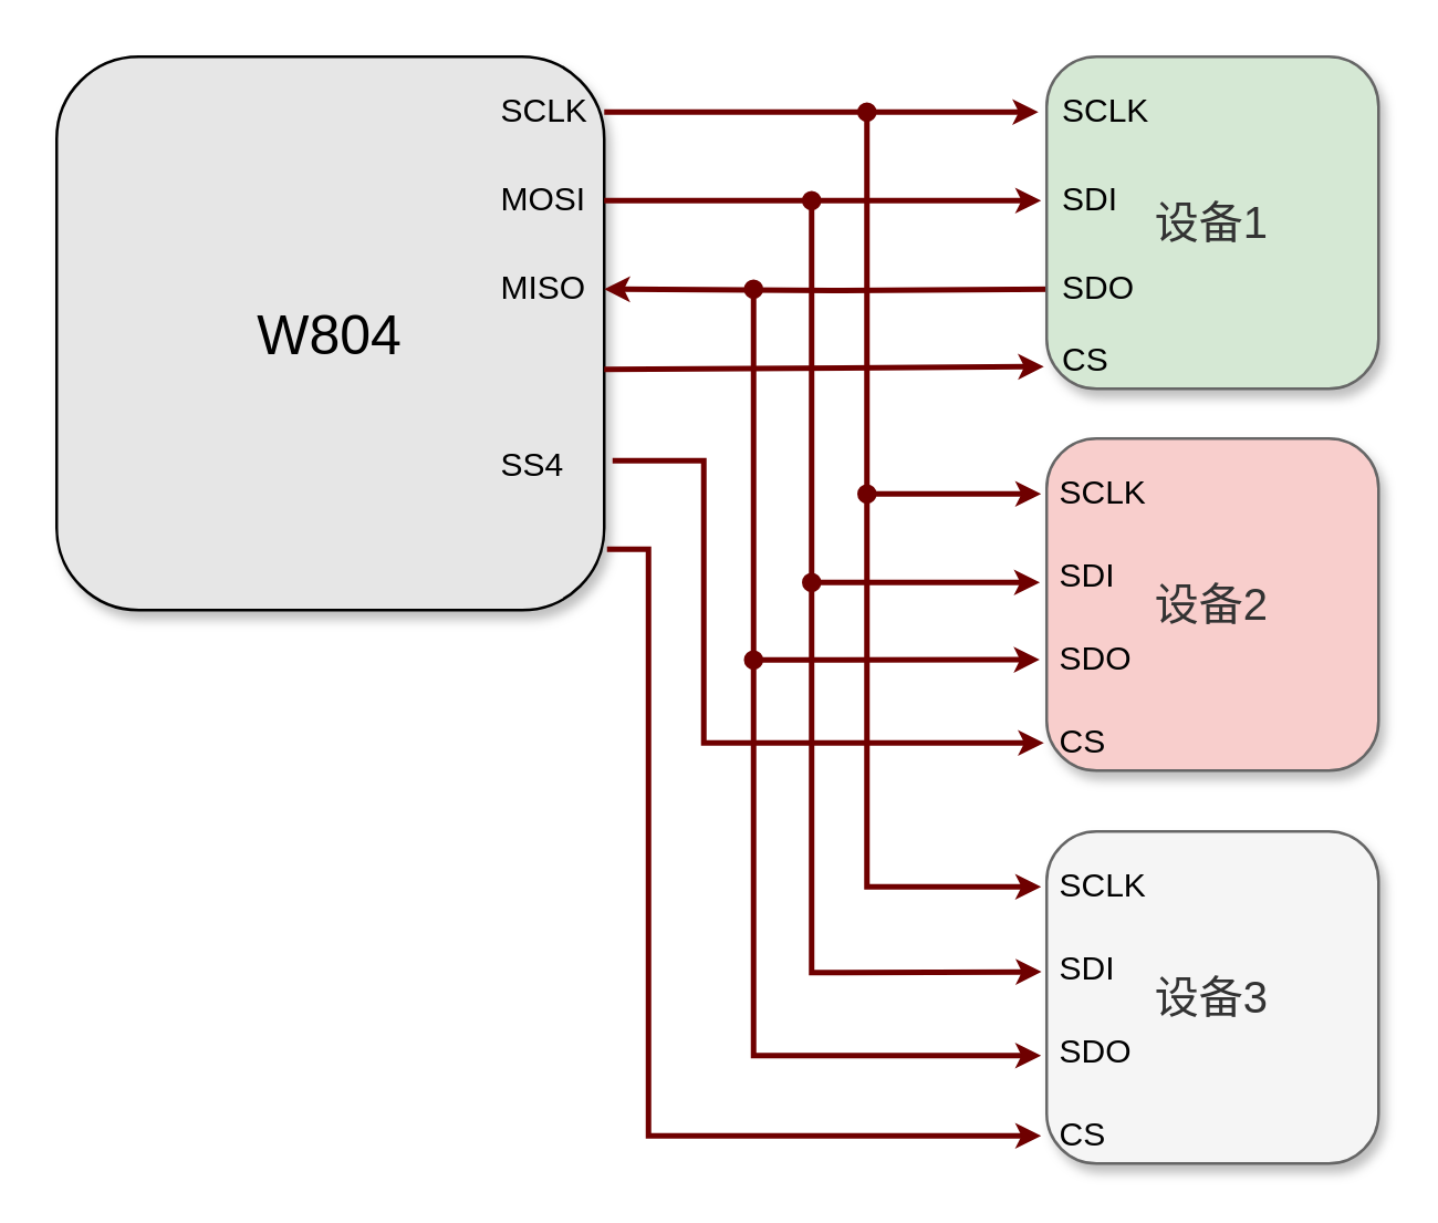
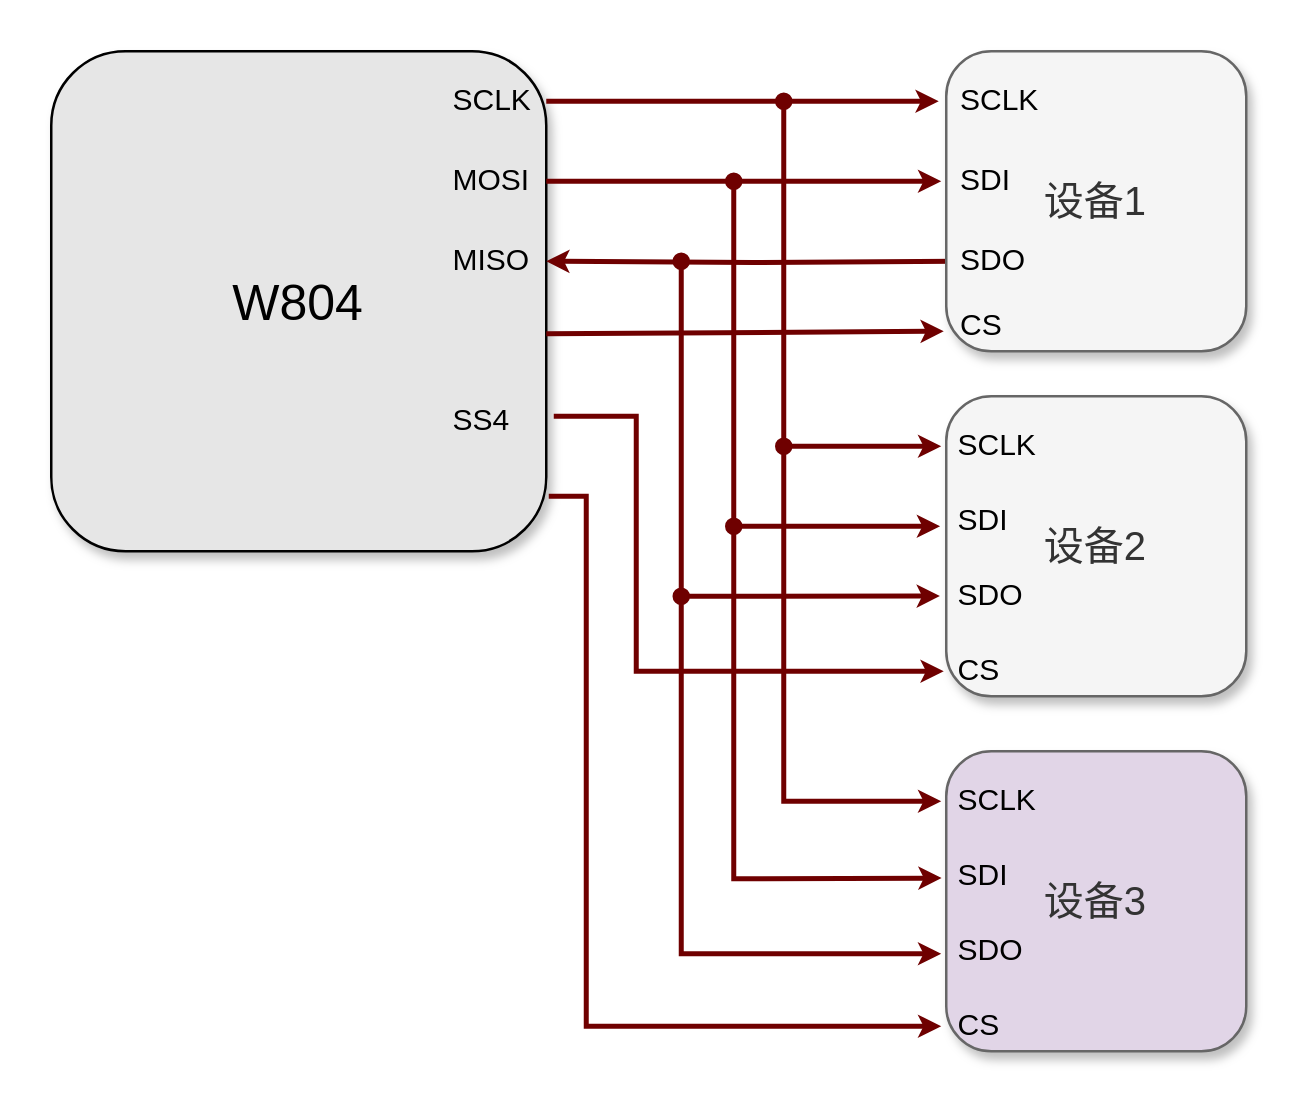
  <mxCell id="0" />
  <mxCell id="1" parent="0" />
  <mxCell id="2" value="&lt;font style=&quot;font-size: 20px;&quot;&gt;W804&lt;/font&gt;" style="rounded=1;whiteSpace=wrap;html=1;shadow=1;glass=0;fillColor=#E6E6E6;" vertex="1" parent="1"><mxGeometry x="20" y="20" width="198" height="200" as="geometry" /></mxCell>
  <mxCell id="3" style="edgeStyle=orthogonalEdgeStyle;rounded=0;orthogonalLoop=1;jettySize=auto;html=1;endArrow=classic;endFill=1;endSize=3;strokeWidth=2;fillColor=#a20025;strokeColor=#6F0000;" edge="1" parent="1"><mxGeometry relative="1" as="geometry"><mxPoint x="218" y="40" as="sourcePoint" /><mxPoint x="375" y="40" as="targetPoint" /></mxGeometry></mxCell>
  <mxCell id="4" value="SCLK" style="text;html=1;align=left;verticalAlign=middle;whiteSpace=wrap;rounded=0;flipV=0;" vertex="1" parent="1"><mxGeometry x="179" y="30" width="30" height="20" as="geometry" /></mxCell>
  <mxCell id="5" style="edgeStyle=orthogonalEdgeStyle;rounded=0;orthogonalLoop=1;jettySize=auto;html=1;endSize=3;strokeWidth=2;fillColor=#a20025;strokeColor=#6F0000;" edge="1" parent="1"><mxGeometry relative="1" as="geometry"><mxPoint x="218" y="72" as="sourcePoint" /><mxPoint x="376" y="72" as="targetPoint" /></mxGeometry></mxCell>
  <mxCell id="6" value="MOSI" style="text;html=1;align=left;verticalAlign=middle;whiteSpace=wrap;rounded=0;flipV=0;" vertex="1" parent="1"><mxGeometry x="179" y="62" width="30" height="20" as="geometry" /></mxCell>
  <mxCell id="7" style="edgeStyle=orthogonalEdgeStyle;rounded=0;orthogonalLoop=1;jettySize=auto;html=1;entryX=0;entryY=0.5;entryDx=0;entryDy=0;endSize=6;startArrow=classic;startFill=1;endArrow=none;endFill=0;startSize=3;strokeWidth=2;fillColor=#a20025;strokeColor=#6F0000;" edge="1" parent="1" target="13"><mxGeometry relative="1" as="geometry"><mxPoint x="218" y="104" as="sourcePoint" /></mxGeometry></mxCell>
  <mxCell id="8" value="MISO" style="text;html=1;align=left;verticalAlign=middle;whiteSpace=wrap;rounded=0;flipV=0;" vertex="1" parent="1"><mxGeometry x="179" y="94" width="30" height="20" as="geometry" /></mxCell>
  <mxCell id="9" value="SS4" style="text;html=1;align=left;verticalAlign=middle;whiteSpace=wrap;rounded=0;flipV=0;" vertex="1" parent="1"><mxGeometry x="179" y="158" width="20" height="20" as="geometry" /></mxCell>
- <mxCell id="10" value="&lt;font style=&quot;font-size: 16px;&quot;&gt;设备1&lt;/font&gt;" style="rounded=1;whiteSpace=wrap;html=1;shadow=1;fillColor=#d5e8d4;fontColor=#333333;strokeColor=#666666;" vertex="1" parent="1"><mxGeometry x="378" y="20" width="120" height="120" as="geometry" /></mxCell>
+ <mxCell id="10" value="&lt;font style=&quot;font-size: 16px;&quot;&gt;设备1&lt;/font&gt;" style="rounded=1;whiteSpace=wrap;html=1;shadow=1;fillColor=#f5f5f5;fontColor=#333333;strokeColor=#666666;" vertex="1" parent="1"><mxGeometry x="378" y="20" width="120" height="120" as="geometry" /></mxCell>
  <mxCell id="11" value="SCLK" style="text;html=1;align=left;verticalAlign=middle;whiteSpace=wrap;rounded=0;flipV=0;" vertex="1" parent="1"><mxGeometry x="382" y="30" width="30" height="20" as="geometry" /></mxCell>
  <mxCell id="12" value="SDI" style="text;html=1;align=left;verticalAlign=middle;whiteSpace=wrap;rounded=0;flipV=0;" vertex="1" parent="1"><mxGeometry x="382" y="62" width="30" height="20" as="geometry" /></mxCell>
  <mxCell id="13" value="SDO" style="text;html=1;align=left;verticalAlign=middle;whiteSpace=wrap;rounded=0;flipV=0;" vertex="1" parent="1"><mxGeometry x="382" y="94" width="30" height="20" as="geometry" /></mxCell>
  <mxCell id="14" value="CS" style="text;html=1;align=left;verticalAlign=middle;whiteSpace=wrap;rounded=0;flipV=0;" vertex="1" parent="1"><mxGeometry x="382" y="120" width="20" height="20" as="geometry" /></mxCell>
- <mxCell id="15" value="&lt;font style=&quot;font-size: 16px;&quot;&gt;设备2&lt;/font&gt;" style="rounded=1;whiteSpace=wrap;html=1;shadow=1;fillColor=#f8cecc;fontColor=#333333;strokeColor=#666666;" vertex="1" parent="1"><mxGeometry x="378" y="158" width="120" height="120" as="geometry" /></mxCell>
+ <mxCell id="15" value="&lt;font style=&quot;font-size: 16px;&quot;&gt;设备2&lt;/font&gt;" style="rounded=1;whiteSpace=wrap;html=1;shadow=1;fillColor=#f5f5f5;fontColor=#333333;strokeColor=#666666;" vertex="1" parent="1"><mxGeometry x="378" y="158" width="120" height="120" as="geometry" /></mxCell>
  <mxCell id="16" value="SCLK" style="text;html=1;align=left;verticalAlign=middle;whiteSpace=wrap;rounded=0;flipV=0;" vertex="1" parent="1"><mxGeometry x="381" y="168" width="30" height="20" as="geometry" /></mxCell>
  <mxCell id="17" value="SDI" style="text;html=1;align=left;verticalAlign=middle;whiteSpace=wrap;rounded=0;flipV=0;" vertex="1" parent="1"><mxGeometry x="381" y="198" width="30" height="20" as="geometry" /></mxCell>
  <mxCell id="18" value="SDO" style="text;html=1;align=left;verticalAlign=middle;whiteSpace=wrap;rounded=0;flipV=0;" vertex="1" parent="1"><mxGeometry x="381" y="228" width="30" height="20" as="geometry" /></mxCell>
  <mxCell id="19" value="CS" style="text;html=1;align=left;verticalAlign=middle;whiteSpace=wrap;rounded=0;flipV=0;" vertex="1" parent="1"><mxGeometry x="381" y="258" width="20" height="20" as="geometry" /></mxCell>
- <mxCell id="20" value="&lt;font style=&quot;font-size: 16px;&quot;&gt;设备3&lt;/font&gt;" style="rounded=1;whiteSpace=wrap;html=1;shadow=1;fillColor=#f5f5f5;fontColor=#333333;strokeColor=#666666;" vertex="1" parent="1"><mxGeometry x="378" y="300" width="120" height="120" as="geometry" /></mxCell>
+ <mxCell id="20" value="&lt;font style=&quot;font-size: 16px;&quot;&gt;设备3&lt;/font&gt;" style="rounded=1;whiteSpace=wrap;html=1;shadow=1;fillColor=#e1d5e7;fontColor=#333333;strokeColor=#666666;" vertex="1" parent="1"><mxGeometry x="378" y="300" width="120" height="120" as="geometry" /></mxCell>
  <mxCell id="21" value="SCLK" style="text;html=1;align=left;verticalAlign=middle;whiteSpace=wrap;rounded=0;flipV=0;" vertex="1" parent="1"><mxGeometry x="381" y="310" width="30" height="20" as="geometry" /></mxCell>
  <mxCell id="22" value="SDI" style="text;html=1;align=left;verticalAlign=middle;whiteSpace=wrap;rounded=0;flipV=0;" vertex="1" parent="1"><mxGeometry x="381" y="340" width="30" height="20" as="geometry" /></mxCell>
  <mxCell id="23" value="SDO" style="text;html=1;align=left;verticalAlign=middle;whiteSpace=wrap;rounded=0;flipV=0;" vertex="1" parent="1"><mxGeometry x="381" y="370" width="30" height="20" as="geometry" /></mxCell>
  <mxCell id="24" value="CS" style="text;html=1;align=left;verticalAlign=middle;whiteSpace=wrap;rounded=0;flipV=0;" vertex="1" parent="1"><mxGeometry x="381" y="400" width="20" height="20" as="geometry" /></mxCell>
  <mxCell id="25" value="" style="endArrow=oval;html=1;rounded=0;endFill=1;startArrow=classic;startFill=1;startSize=3;endSize=5;exitX=0;exitY=0.5;exitDx=0;exitDy=0;strokeWidth=2;fillColor=#a20025;strokeColor=#6F0000;" edge="1" parent="1"><mxGeometry width="50" height="50" relative="1" as="geometry"><mxPoint x="376" y="320" as="sourcePoint" /><mxPoint x="313" y="40" as="targetPoint" /><Array as="points"><mxPoint x="313" y="320" /></Array></mxGeometry></mxCell>
  <mxCell id="26" value="" style="edgeStyle=none;orthogonalLoop=1;jettySize=auto;html=1;rounded=0;startSize=5;startArrow=oval;startFill=1;endSize=3;entryX=0;entryY=0.5;entryDx=0;entryDy=0;strokeWidth=2;fillColor=#a20025;strokeColor=#6F0000;" edge="1" parent="1"><mxGeometry width="100" relative="1" as="geometry"><mxPoint x="313" y="178" as="sourcePoint" /><mxPoint x="376" y="178" as="targetPoint" /><Array as="points" /></mxGeometry></mxCell>
  <mxCell id="27" value="" style="endArrow=oval;html=1;rounded=0;endFill=1;startArrow=classic;startFill=1;startSize=3;endSize=5;exitX=0.005;exitY=0.537;exitDx=0;exitDy=0;exitPerimeter=0;strokeWidth=2;fillColor=#a20025;strokeColor=#6F0000;" edge="1" parent="1"><mxGeometry width="50" height="50" relative="1" as="geometry"><mxPoint x="376.15" y="350.74" as="sourcePoint" /><mxPoint x="293" y="72" as="targetPoint" /><Array as="points"><mxPoint x="293" y="351" /></Array></mxGeometry></mxCell>
  <mxCell id="28" value="" style="edgeStyle=none;orthogonalLoop=1;jettySize=auto;html=1;rounded=0;startSize=5;startArrow=oval;startFill=1;endSize=3;entryX=0.018;entryY=0.59;entryDx=0;entryDy=0;entryPerimeter=0;strokeWidth=2;fillColor=#a20025;strokeColor=#6F0000;" edge="1" parent="1"><mxGeometry width="100" relative="1" as="geometry"><mxPoint x="293" y="210" as="sourcePoint" /><mxPoint x="375.54" y="210" as="targetPoint" /><Array as="points" /></mxGeometry></mxCell>
  <mxCell id="29" value="" style="endArrow=oval;html=1;rounded=0;endFill=1;startArrow=classic;startFill=1;startSize=3;endSize=5;exitX=0.033;exitY=0.6;exitDx=0;exitDy=0;exitPerimeter=0;strokeWidth=2;fillColor=#a20025;strokeColor=#6F0000;" edge="1" parent="1"><mxGeometry width="50" height="50" relative="1" as="geometry"><mxPoint x="375.99" y="381" as="sourcePoint" /><mxPoint x="272" y="104" as="targetPoint" /><Array as="points"><mxPoint x="272" y="381" /></Array></mxGeometry></mxCell>
  <mxCell id="30" value="" style="edgeStyle=none;orthogonalLoop=1;jettySize=auto;html=1;rounded=0;startSize=6;endSize=3;strokeWidth=2;fillColor=#a20025;strokeColor=#6F0000;" edge="1" parent="1"><mxGeometry width="100" relative="1" as="geometry"><mxPoint x="218" y="133" as="sourcePoint" /><mxPoint x="377" y="132" as="targetPoint" /><Array as="points" /></mxGeometry></mxCell>
  <mxCell id="31" value="" style="edgeStyle=none;orthogonalLoop=1;jettySize=auto;html=1;rounded=0;startSize=6;endSize=3;entryX=0;entryY=0.5;entryDx=0;entryDy=0;strokeWidth=2;fillColor=#a20025;strokeColor=#6F0000;" edge="1" parent="1"><mxGeometry width="100" relative="1" as="geometry"><mxPoint x="221" y="166" as="sourcePoint" /><mxPoint x="377" y="268" as="targetPoint" /><Array as="points"><mxPoint x="254" y="166" /><mxPoint x="254" y="268" /></Array></mxGeometry></mxCell>
  <mxCell id="32" value="" style="edgeStyle=none;orthogonalLoop=1;jettySize=auto;html=1;rounded=0;startSize=5;startArrow=oval;startFill=1;endSize=3;entryX=0.018;entryY=0.59;entryDx=0;entryDy=0;entryPerimeter=0;strokeWidth=2;fillColor=#a20025;strokeColor=#6F0000;" edge="1" parent="1"><mxGeometry width="100" relative="1" as="geometry"><mxPoint x="272" y="238" as="sourcePoint" /><mxPoint x="375.46" y="237.92" as="targetPoint" /><Array as="points" /></mxGeometry></mxCell>
  <mxCell id="33" value="" style="edgeStyle=none;orthogonalLoop=1;jettySize=auto;html=1;rounded=0;startSize=6;endSize=3;entryX=0;entryY=0.5;entryDx=0;entryDy=0;strokeWidth=2;fillColor=#a20025;strokeColor=#6F0000;" edge="1" parent="1"><mxGeometry width="100" relative="1" as="geometry"><mxPoint x="219" y="198" as="sourcePoint" /><mxPoint x="376" y="410" as="targetPoint" /><Array as="points"><mxPoint x="234" y="198" /><mxPoint x="234" y="410" /></Array></mxGeometry></mxCell>
